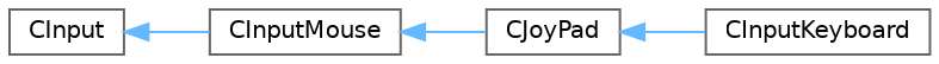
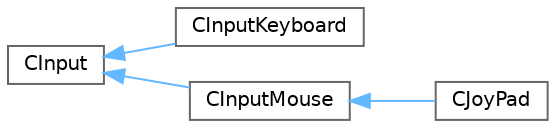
  digraph {
    rankdir=LR
    node [color=grey40 fillcolor=white fontname=Helvetica fontsize=10 shape=box style=filled]
    edge [color=steelblue1 dir=back fontname=Helvetica fontsize=10 labelfontname=Helvetica labelfontsize=10 style=solid]
    n1 [height=0.2 label=CInput width=0.4]
    n2 [height=0.2 label=CInputKeyboard width=0.4]
    n3 [height=0.2 label=CInputMouse width=0.4]
    n4 [height=0.2 label=CJoyPad width=0.4]
-   n4 -> n2
+   n1 -> n2
    n1 -> n3
    n3 -> n4
  }
